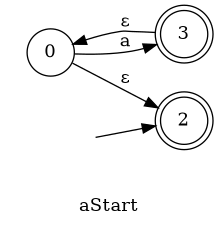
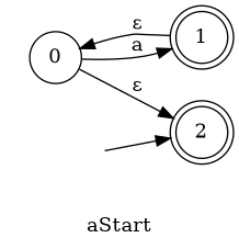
  digraph {
    label=aStart
    rankdir=LR
    node [shape=circle]
    0
    2 [shape=doublecircle]
-   1 [shape=doublecircle label=3]
+   1 [shape=doublecircle]
    __I__ [style=invis width=0]
    0 -> 2 [label="ε"]
    0 -> 1 [label=a]
    1 -> 0 [label="ε"]
    __I__ -> 2
  }
